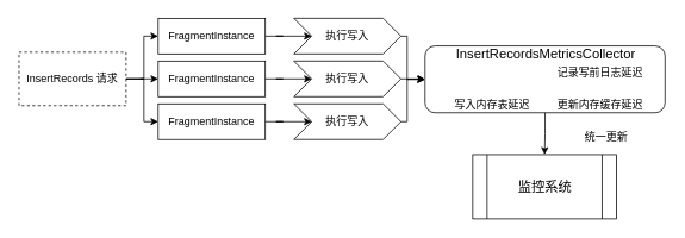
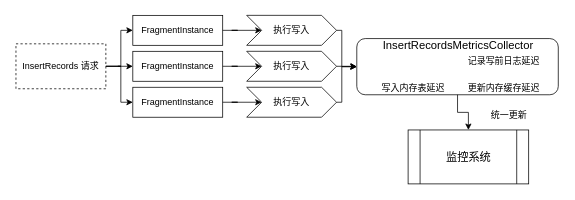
  <mxCell id="0" />
  <mxCell id="1" parent="0" />
  <mxCell id="2" style="edgeStyle=orthogonalEdgeStyle;rounded=0;orthogonalLoop=1;jettySize=auto;html=1;entryX=0;entryY=0.5;entryDx=0;entryDy=0;" parent="1" source="5" target="7" edge="1"><mxGeometry relative="1" as="geometry" /></mxCell>
  <mxCell id="3" style="edgeStyle=orthogonalEdgeStyle;rounded=0;orthogonalLoop=1;jettySize=auto;html=1;" parent="1" source="5" target="9" edge="1"><mxGeometry relative="1" as="geometry" /></mxCell>
  <mxCell id="4" style="edgeStyle=orthogonalEdgeStyle;rounded=0;orthogonalLoop=1;jettySize=auto;html=1;" parent="1" source="5" target="11" edge="1"><mxGeometry relative="1" as="geometry" /></mxCell>
  <mxCell id="5" value="InsertRecords 请求" style="rounded=0;whiteSpace=wrap;html=1;fillColor=none;strokeColor=#000000;dashed=1;" parent="1" vertex="1"><mxGeometry x="20" y="58" width="120" height="60" as="geometry" /></mxCell>
  <mxCell id="6" style="edgeStyle=orthogonalEdgeStyle;rounded=0;orthogonalLoop=1;jettySize=auto;html=1;entryX=0;entryY=0.5;entryDx=0;entryDy=0;" parent="1" source="7" target="13" edge="1"><mxGeometry relative="1" as="geometry" /></mxCell>
  <mxCell id="7" value="FragmentInstance" style="rounded=0;whiteSpace=wrap;html=1;fillColor=none;strokeColor=#000000;" parent="1" vertex="1"><mxGeometry x="176" y="20" width="120" height="40" as="geometry" /></mxCell>
  <mxCell id="8" style="edgeStyle=orthogonalEdgeStyle;rounded=0;orthogonalLoop=1;jettySize=auto;html=1;entryX=0;entryY=0.5;entryDx=0;entryDy=0;" parent="1" source="9" target="15" edge="1"><mxGeometry relative="1" as="geometry" /></mxCell>
  <mxCell id="9" value="FragmentInstance" style="rounded=0;whiteSpace=wrap;html=1;fillColor=none;strokeColor=#000000;" parent="1" vertex="1"><mxGeometry x="176" y="68" width="120" height="40" as="geometry" /></mxCell>
  <mxCell id="10" style="edgeStyle=orthogonalEdgeStyle;rounded=0;orthogonalLoop=1;jettySize=auto;html=1;entryX=0;entryY=0.5;entryDx=0;entryDy=0;" parent="1" source="11" target="17" edge="1"><mxGeometry relative="1" as="geometry" /></mxCell>
  <mxCell id="11" value="FragmentInstance" style="rounded=0;whiteSpace=wrap;html=1;fillColor=none;strokeColor=#000000;" parent="1" vertex="1"><mxGeometry x="176" y="116" width="120" height="40" as="geometry" /></mxCell>
  <mxCell id="12" style="edgeStyle=orthogonalEdgeStyle;rounded=0;orthogonalLoop=1;jettySize=auto;html=1;entryX=0;entryY=0.5;entryDx=0;entryDy=0;" parent="1" source="13" target="20" edge="1"><mxGeometry relative="1" as="geometry"><Array as="points"><mxPoint x="455" y="40" /><mxPoint x="455" y="88" /></Array></mxGeometry></mxCell>
  <mxCell id="13" value="执行写入" style="shape=step;perimeter=stepPerimeter;whiteSpace=wrap;html=1;fixedSize=1;fillColor=none;strokeColor=#000000;" parent="1" vertex="1"><mxGeometry x="328" y="20" width="120" height="40" as="geometry" /></mxCell>
  <mxCell id="14" style="edgeStyle=orthogonalEdgeStyle;rounded=0;orthogonalLoop=1;jettySize=auto;html=1;entryX=0;entryY=0.5;entryDx=0;entryDy=0;" parent="1" source="15" target="20" edge="1"><mxGeometry relative="1" as="geometry" /></mxCell>
  <mxCell id="15" value="执行写入" style="shape=step;perimeter=stepPerimeter;whiteSpace=wrap;html=1;fixedSize=1;fillColor=none;strokeColor=#000000;" parent="1" vertex="1"><mxGeometry x="328" y="68" width="120" height="40" as="geometry" /></mxCell>
  <mxCell id="16" style="edgeStyle=orthogonalEdgeStyle;rounded=0;orthogonalLoop=1;jettySize=auto;html=1;entryX=0;entryY=0.5;entryDx=0;entryDy=0;" parent="1" source="17" target="20" edge="1"><mxGeometry relative="1" as="geometry"><Array as="points"><mxPoint x="455" y="136" /><mxPoint x="455" y="88" /></Array></mxGeometry></mxCell>
  <mxCell id="17" value="执行写入" style="shape=step;perimeter=stepPerimeter;whiteSpace=wrap;html=1;fixedSize=1;fillColor=none;strokeColor=#000000;" parent="1" vertex="1"><mxGeometry x="328" y="116" width="120" height="40" as="geometry" /></mxCell>
- <mxCell id="18" value="&lt;font style=&quot;font-size: 15px;&quot;&gt;&lt;span&gt;监控系统&lt;/span&gt;&lt;/font&gt;" style="shape=process;whiteSpace=wrap;html=1;backgroundOutline=1;fillColor=none;strokeColor=#000000;fontStyle=0" parent="1" vertex="1"><mxGeometry x="528.5" y="173" width="161" height="72" as="geometry" /></mxCell>
+ <mxCell id="18" value="&lt;font style=&quot;font-size: 15px;&quot;&gt;&lt;span&gt;监控系统&lt;/span&gt;&lt;/font&gt;" style="shape=process;whiteSpace=wrap;html=1;backgroundOutline=1;fillColor=none;strokeColor=#000000;fontStyle=0" parent="1" vertex="1"><mxGeometry x="543.5" y="173" width="161" height="72" as="geometry" /></mxCell>
  <mxCell id="19" style="edgeStyle=orthogonalEdgeStyle;rounded=0;orthogonalLoop=1;jettySize=auto;html=1;" parent="1" source="20" target="18" edge="1"><mxGeometry relative="1" as="geometry" /></mxCell>
  <mxCell id="20" value="" style="rounded=1;whiteSpace=wrap;html=1;fillColor=none;strokeColor=#000000;fontColor=#333333;" parent="1" vertex="1"><mxGeometry x="475" y="51" width="269" height="75" as="geometry" /></mxCell>
  <mxCell id="21" value="&lt;font style=&quot;font-size: 15px;&quot;&gt;&lt;span&gt;InsertRecordsMetricsCollector&lt;/span&gt;&lt;/font&gt;" style="text;html=1;align=center;verticalAlign=middle;resizable=0;points=[];autosize=1;strokeColor=none;fillColor=none;fontStyle=0" parent="1" vertex="1"><mxGeometry x="500" y="45" width="219" height="30" as="geometry" /></mxCell>
  <mxCell id="22" value="写入内存表延迟" style="text;html=1;align=center;verticalAlign=middle;resizable=0;points=[];autosize=1;strokeColor=none;fillColor=none;" parent="1" vertex="1"><mxGeometry x="499" y="104" width="102" height="26" as="geometry" /></mxCell>
  <mxCell id="23" value="记录写前日志延迟" style="text;html=1;align=center;verticalAlign=middle;resizable=0;points=[];autosize=1;strokeColor=none;fillColor=none;" parent="1" vertex="1"><mxGeometry x="614" y="69" width="114" height="26" as="geometry" /></mxCell>
  <mxCell id="24" value="更新内存缓存延迟" style="text;html=1;align=center;verticalAlign=middle;resizable=0;points=[];autosize=1;strokeColor=none;fillColor=none;" parent="1" vertex="1"><mxGeometry x="614" y="104" width="114" height="26" as="geometry" /></mxCell>
  <mxCell id="25" value="&lt;span&gt;统一更新&lt;/span&gt;" style="text;html=1;align=center;verticalAlign=middle;resizable=0;points=[];autosize=1;strokeColor=none;fillColor=none;fontStyle=0" parent="1" vertex="1"><mxGeometry x="645" y="140" width="66" height="26" as="geometry" /></mxCell>
